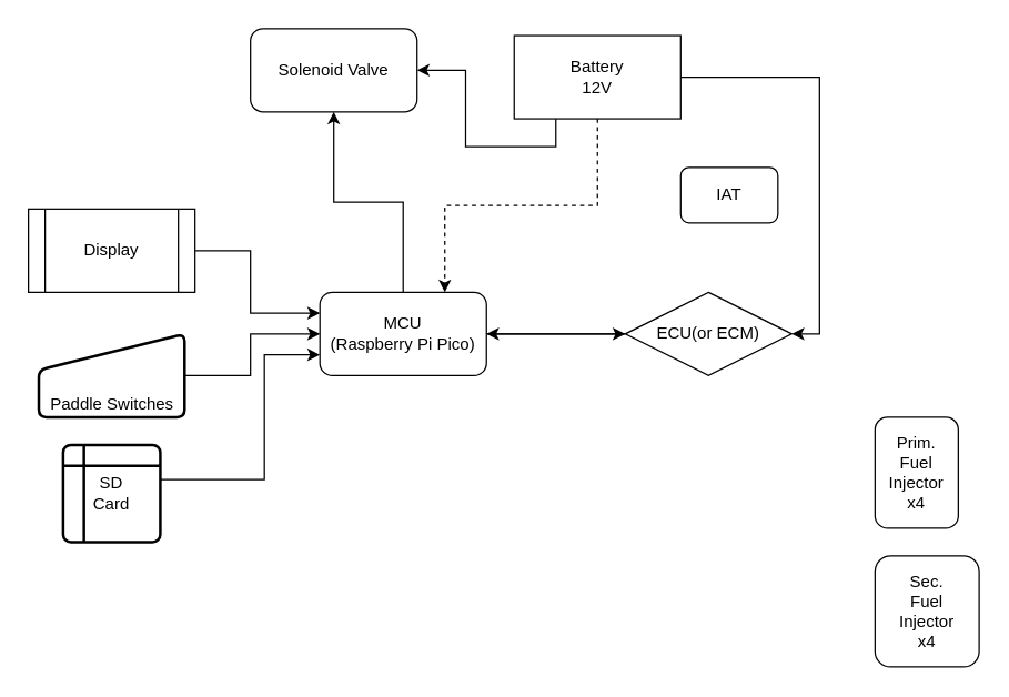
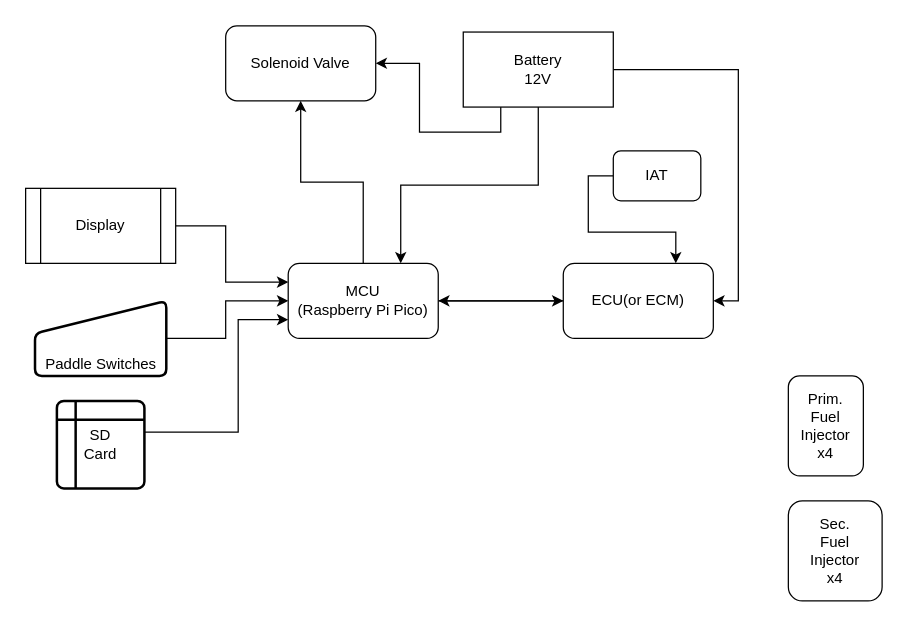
  <mxCell id="0" />
  <mxCell id="1" parent="0" />
  <mxCell id="2" style="edgeStyle=orthogonalEdgeStyle;rounded=0;orthogonalLoop=1;jettySize=auto;html=1;exitX=0;exitY=0.5;exitDx=0;exitDy=0;entryX=1;entryY=0.5;entryDx=0;entryDy=0;" edge="1" parent="1" source="3" target="6"><mxGeometry relative="1" as="geometry" /></mxCell>
- <mxCell id="3" value="ECU(or ECM)" style="rhombus;whiteSpace=wrap;html=1;" vertex="1" parent="1"><mxGeometry x="450" y="210" width="120" height="60" as="geometry" /></mxCell>
+ <mxCell id="3" value="ECU(or ECM)" style="rounded=1;whiteSpace=wrap;html=1;" vertex="1" parent="1"><mxGeometry x="450" y="210" width="120" height="60" as="geometry" /></mxCell>
  <mxCell id="4" style="edgeStyle=orthogonalEdgeStyle;rounded=0;orthogonalLoop=1;jettySize=auto;html=1;exitX=1;exitY=0.5;exitDx=0;exitDy=0;entryX=0;entryY=0.5;entryDx=0;entryDy=0;" edge="1" parent="1" source="6" target="3"><mxGeometry relative="1" as="geometry" /></mxCell>
  <mxCell id="5" style="edgeStyle=orthogonalEdgeStyle;rounded=0;orthogonalLoop=1;jettySize=auto;html=1;exitX=0.5;exitY=0;exitDx=0;exitDy=0;entryX=0.5;entryY=1;entryDx=0;entryDy=0;" edge="1" parent="1" source="6" target="21"><mxGeometry relative="1" as="geometry" /></mxCell>
  <mxCell id="6" value="MCU&lt;br&gt;(Raspberry Pi Pico)" style="rounded=1;whiteSpace=wrap;html=1;" vertex="1" parent="1"><mxGeometry x="230" y="210" width="120" height="60" as="geometry" /></mxCell>
  <mxCell id="7" style="edgeStyle=orthogonalEdgeStyle;rounded=0;orthogonalLoop=1;jettySize=auto;html=1;exitX=1;exitY=0.5;exitDx=0;exitDy=0;entryX=1;entryY=0.5;entryDx=0;entryDy=0;" edge="1" parent="1" source="10" target="3"><mxGeometry relative="1" as="geometry" /></mxCell>
- <mxCell id="8" style="edgeStyle=orthogonalEdgeStyle;rounded=0;orthogonalLoop=1;jettySize=auto;html=1;exitX=0.5;exitY=1;exitDx=0;exitDy=0;entryX=0.75;entryY=0;entryDx=0;entryDy=0;dashed=1;" edge="1" parent="1" source="10" target="6"><mxGeometry relative="1" as="geometry" /></mxCell>
+ <mxCell id="8" style="edgeStyle=orthogonalEdgeStyle;rounded=0;orthogonalLoop=1;jettySize=auto;html=1;exitX=0.5;exitY=1;exitDx=0;exitDy=0;entryX=0.75;entryY=0;entryDx=0;entryDy=0;" edge="1" parent="1" source="10" target="6"><mxGeometry relative="1" as="geometry" /></mxCell>
  <mxCell id="9" style="edgeStyle=orthogonalEdgeStyle;rounded=0;orthogonalLoop=1;jettySize=auto;html=1;exitX=0.25;exitY=1;exitDx=0;exitDy=0;entryX=1;entryY=0.5;entryDx=0;entryDy=0;" edge="1" parent="1" source="10" target="21"><mxGeometry relative="1" as="geometry" /></mxCell>
  <mxCell id="10" value="Battery&lt;br&gt;12V" style="rounded=0;whiteSpace=wrap;html=1;" vertex="1" parent="1"><mxGeometry x="370" y="25" width="120" height="60" as="geometry" /></mxCell>
  <mxCell id="11" style="edgeStyle=orthogonalEdgeStyle;rounded=0;orthogonalLoop=1;jettySize=auto;html=1;exitX=1;exitY=0.5;exitDx=0;exitDy=0;entryX=0;entryY=0.25;entryDx=0;entryDy=0;" edge="1" parent="1" source="12" target="6"><mxGeometry relative="1" as="geometry"><Array as="points"><mxPoint x="180" y="180" /><mxPoint x="180" y="225" /></Array></mxGeometry></mxCell>
  <mxCell id="12" value="Display" style="shape=process;whiteSpace=wrap;html=1;backgroundOutline=1;" vertex="1" parent="1"><mxGeometry x="20" y="150" width="120" height="60" as="geometry" /></mxCell>
  <mxCell id="13" style="edgeStyle=orthogonalEdgeStyle;rounded=0;orthogonalLoop=1;jettySize=auto;html=1;exitX=1;exitY=0.5;exitDx=0;exitDy=0;entryX=0;entryY=0.5;entryDx=0;entryDy=0;" edge="1" parent="1" source="14" target="6"><mxGeometry relative="1" as="geometry"><Array as="points"><mxPoint x="180" y="270" /><mxPoint x="180" y="240" /></Array></mxGeometry></mxCell>
  <mxCell id="14" value="Paddle Switches" style="html=1;strokeWidth=2;shape=manualInput;whiteSpace=wrap;rounded=1;size=26;arcSize=11;verticalAlign=bottom;" vertex="1" parent="1"><mxGeometry x="27.5" y="240" width="105" height="60" as="geometry" /></mxCell>
  <mxCell id="15" style="edgeStyle=orthogonalEdgeStyle;rounded=0;orthogonalLoop=1;jettySize=auto;html=1;exitX=1;exitY=0.5;exitDx=0;exitDy=0;entryX=0;entryY=0.75;entryDx=0;entryDy=0;" edge="1" parent="1" source="16" target="6"><mxGeometry relative="1" as="geometry"><Array as="points"><mxPoint x="190" y="345" /><mxPoint x="190" y="255" /></Array></mxGeometry></mxCell>
  <mxCell id="16" value="SD&lt;br&gt;Card" style="shape=internalStorage;whiteSpace=wrap;html=1;dx=15;dy=15;rounded=1;arcSize=8;strokeWidth=2;" vertex="1" parent="1"><mxGeometry x="45" y="320" width="70" height="70" as="geometry" /></mxCell>
+ <mxCell id="17" style="edgeStyle=orthogonalEdgeStyle;rounded=0;orthogonalLoop=1;jettySize=auto;html=1;exitX=0;exitY=0.5;exitDx=0;exitDy=0;entryX=0.75;entryY=0;entryDx=0;entryDy=0;" edge="1" parent="1" source="18" target="3"><mxGeometry relative="1" as="geometry" /></mxCell>
  <mxCell id="18" value="IAT" style="rounded=1;whiteSpace=wrap;html=1;" vertex="1" parent="1"><mxGeometry x="490" y="120" width="70" height="40" as="geometry" /></mxCell>
  <mxCell id="19" value="Prim.&lt;br&gt;Fuel&lt;br&gt;Injector&lt;br&gt;x4" style="rounded=1;whiteSpace=wrap;html=1;" vertex="1" parent="1"><mxGeometry x="630" y="300" width="60" height="80" as="geometry" /></mxCell>
  <mxCell id="20" value="Sec.&lt;br&gt;Fuel&lt;br&gt;Injector&lt;br&gt;x4" style="rounded=1;whiteSpace=wrap;html=1;" vertex="1" parent="1"><mxGeometry x="630" y="400" width="75" height="80" as="geometry" /></mxCell>
  <mxCell id="21" value="Solenoid Valve" style="rounded=1;whiteSpace=wrap;html=1;" vertex="1" parent="1"><mxGeometry x="180" y="20" width="120" height="60" as="geometry" /></mxCell>
